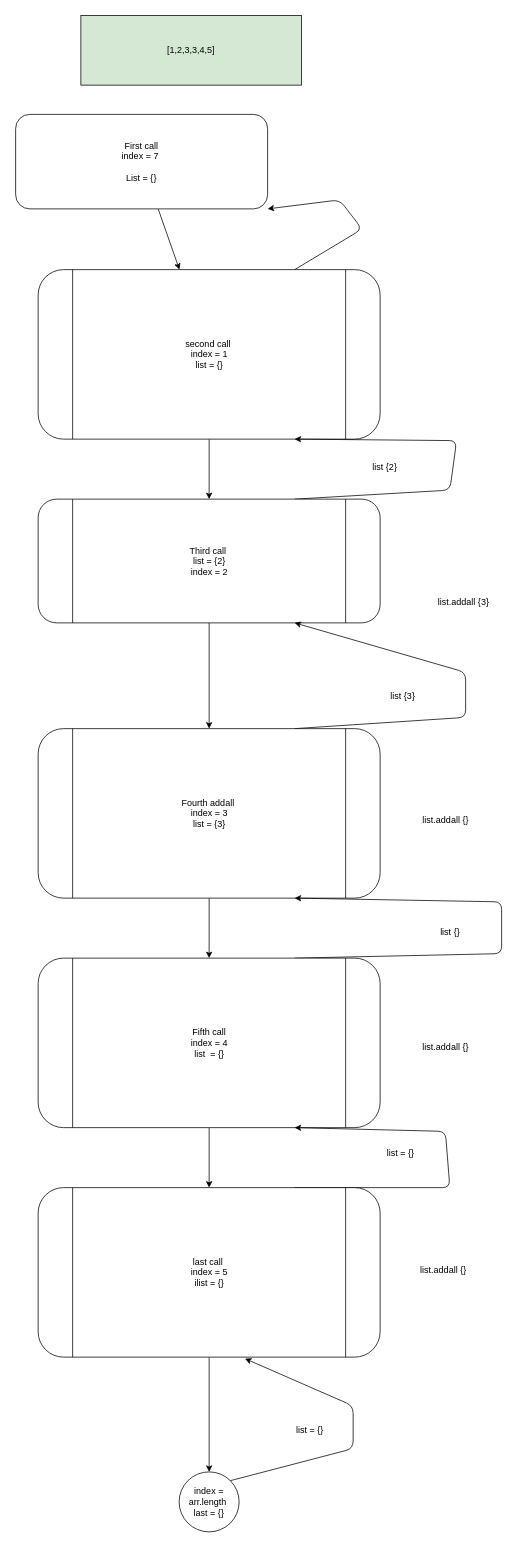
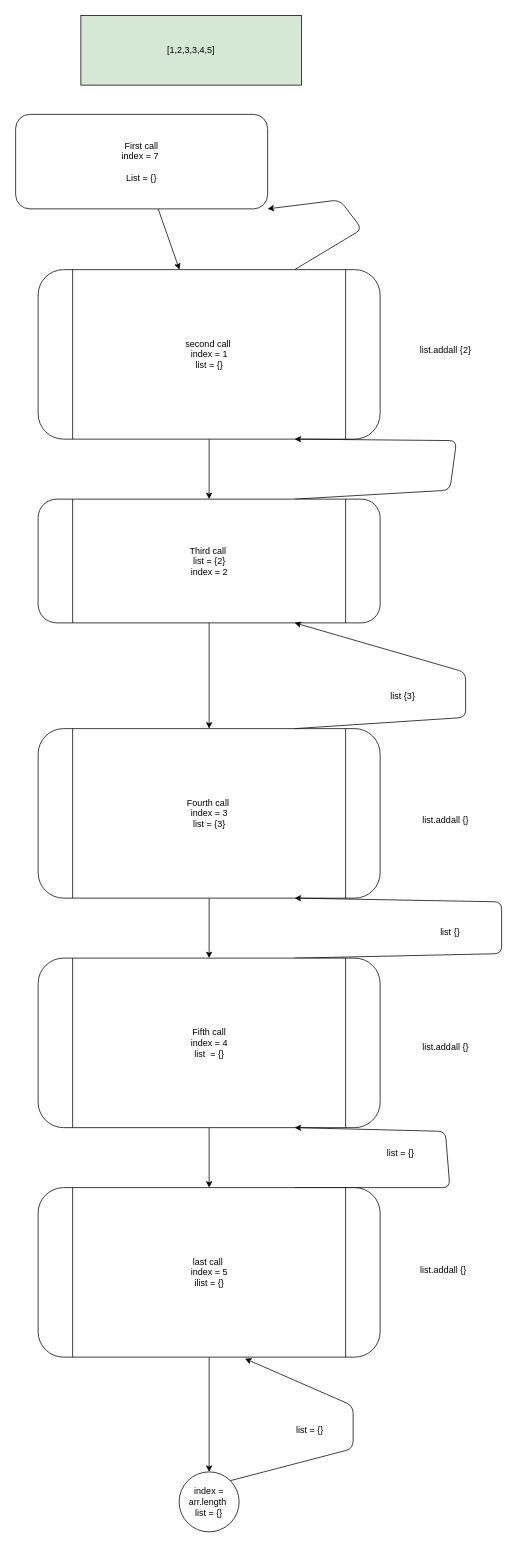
  <mxCell id="0" />
  <mxCell id="1" parent="0" />
  <mxCell id="2" value="" style="edgeStyle=none;html=1;" edge="1" parent="1" source="3" target="7"><mxGeometry relative="1" as="geometry" /></mxCell>
  <mxCell id="3" value="First call&lt;br&gt;index = 7&amp;nbsp;&lt;br&gt;&lt;br&gt;List = {}" style="rounded=1;whiteSpace=wrap;html=1;" vertex="1" parent="1"><mxGeometry x="20" y="152" width="336" height="126" as="geometry" /></mxCell>
  <mxCell id="4" value="[1,2,3,3,4,5]" style="whiteSpace=wrap;html=1;fillColor=#d5e8d4;" vertex="1" parent="1"><mxGeometry x="107" y="20" width="294" height="93" as="geometry" /></mxCell>
  <mxCell id="5" value="" style="edgeStyle=none;html=1;" edge="1" parent="1" source="7" target="10"><mxGeometry relative="1" as="geometry" /></mxCell>
  <mxCell id="6" style="edgeStyle=none;html=1;exitX=0.75;exitY=0;exitDx=0;exitDy=0;entryX=1;entryY=1;entryDx=0;entryDy=0;" edge="1" parent="1" source="7" target="3"><mxGeometry relative="1" as="geometry"><Array as="points"><mxPoint x="482" y="305" /><mxPoint x="452" y="266" /></Array></mxGeometry></mxCell>
  <mxCell id="7" value="second call&amp;nbsp;&lt;br&gt;index = 1&lt;br&gt;list = {}&lt;br&gt;" style="shape=process;whiteSpace=wrap;html=1;backgroundOutline=1;rounded=1;" vertex="1" parent="1"><mxGeometry x="50" y="359" width="456" height="226" as="geometry" /></mxCell>
  <mxCell id="8" value="" style="edgeStyle=none;html=1;" edge="1" parent="1" source="10" target="13"><mxGeometry relative="1" as="geometry" /></mxCell>
  <mxCell id="9" style="edgeStyle=none;html=1;exitX=0.75;exitY=0;exitDx=0;exitDy=0;entryX=0.75;entryY=1;entryDx=0;entryDy=0;" edge="1" parent="1" source="10" target="7"><mxGeometry relative="1" as="geometry"><Array as="points"><mxPoint x="599" y="653" /><mxPoint x="608" y="587" /></Array></mxGeometry></mxCell>
  <mxCell id="10" value="Third call&amp;nbsp;&lt;br&gt;list = {2}&lt;br&gt;index = 2" style="shape=process;whiteSpace=wrap;html=1;backgroundOutline=1;rounded=1;" vertex="1" parent="1"><mxGeometry x="50" y="665" width="456" height="165" as="geometry" /></mxCell>
  <mxCell id="11" value="" style="edgeStyle=none;html=1;" edge="1" parent="1" source="13" target="16"><mxGeometry relative="1" as="geometry" /></mxCell>
  <mxCell id="12" style="edgeStyle=none;html=1;exitX=0.75;exitY=0;exitDx=0;exitDy=0;entryX=0.75;entryY=1;entryDx=0;entryDy=0;" edge="1" parent="1" source="13" target="10"><mxGeometry relative="1" as="geometry"><Array as="points"><mxPoint x="620" y="956" /><mxPoint x="620" y="896" /></Array></mxGeometry></mxCell>
- <mxCell id="13" value="Fourth addall&amp;nbsp;&lt;br&gt;index = 3&lt;br&gt;list = {3}" style="shape=process;whiteSpace=wrap;html=1;backgroundOutline=1;rounded=1;" vertex="1" parent="1"><mxGeometry x="50" y="971" width="456" height="226" as="geometry" /></mxCell>
+ <mxCell id="13" value="Fourth call&amp;nbsp;&lt;br&gt;index = 3&lt;br&gt;list = {3}" style="shape=process;whiteSpace=wrap;html=1;backgroundOutline=1;rounded=1;" vertex="1" parent="1"><mxGeometry x="50" y="971" width="456" height="226" as="geometry" /></mxCell>
  <mxCell id="14" value="" style="edgeStyle=none;html=1;" edge="1" parent="1" source="16" target="19"><mxGeometry relative="1" as="geometry" /></mxCell>
  <mxCell id="15" style="edgeStyle=none;html=1;exitX=0.75;exitY=0;exitDx=0;exitDy=0;entryX=0.75;entryY=1;entryDx=0;entryDy=0;" edge="1" parent="1" source="16" target="13"><mxGeometry relative="1" as="geometry"><Array as="points"><mxPoint x="668" y="1271" /><mxPoint x="668" y="1202" /></Array></mxGeometry></mxCell>
  <mxCell id="16" value="Fifth call&lt;br&gt;index = 4&lt;br&gt;list&amp;nbsp; = {}" style="shape=process;whiteSpace=wrap;html=1;backgroundOutline=1;rounded=1;" vertex="1" parent="1"><mxGeometry x="50" y="1277" width="456" height="226" as="geometry" /></mxCell>
  <mxCell id="17" value="" style="edgeStyle=none;html=1;" edge="1" parent="1" source="19" target="21"><mxGeometry relative="1" as="geometry" /></mxCell>
  <mxCell id="18" style="edgeStyle=none;html=1;exitX=0.75;exitY=0;exitDx=0;exitDy=0;entryX=0.75;entryY=1;entryDx=0;entryDy=0;" edge="1" parent="1" source="19" target="16"><mxGeometry relative="1" as="geometry"><Array as="points"><mxPoint x="599" y="1583" /><mxPoint x="593" y="1508" /></Array></mxGeometry></mxCell>
  <mxCell id="19" value="last call&amp;nbsp;&lt;br&gt;index = 5&lt;br&gt;ilist = {}" style="shape=process;whiteSpace=wrap;html=1;backgroundOutline=1;rounded=1;" vertex="1" parent="1"><mxGeometry x="50" y="1583" width="456" height="226" as="geometry" /></mxCell>
  <mxCell id="20" style="edgeStyle=none;html=1;exitX=1;exitY=0;exitDx=0;exitDy=0;entryX=0.605;entryY=1.009;entryDx=0;entryDy=0;entryPerimeter=0;" edge="1" parent="1" source="21" target="19"><mxGeometry relative="1" as="geometry"><Array as="points"><mxPoint x="470" y="1931" /><mxPoint x="470" y="1874" /></Array></mxGeometry></mxCell>
- <mxCell id="21" value="index = arr.length&amp;nbsp;&lt;br&gt;last = {}" style="ellipse;whiteSpace=wrap;html=1;rounded=1;" vertex="1" parent="1"><mxGeometry x="238" y="1962" width="80" height="80" as="geometry" /></mxCell>
+ <mxCell id="21" value="index = arr.length&amp;nbsp;&lt;br&gt;list = {}" style="ellipse;whiteSpace=wrap;html=1;rounded=1;" vertex="1" parent="1"><mxGeometry x="238" y="1962" width="80" height="80" as="geometry" /></mxCell>
  <mxCell id="22" value="list = {}" style="text;html=1;align=center;verticalAlign=middle;resizable=0;points=[];autosize=1;strokeColor=none;fillColor=none;" vertex="1" parent="1"><mxGeometry x="385" y="1892" width="54" height="27" as="geometry" /></mxCell>
  <mxCell id="23" value="list = {}" style="text;html=1;align=center;verticalAlign=middle;resizable=0;points=[];autosize=1;strokeColor=none;fillColor=none;" vertex="1" parent="1"><mxGeometry x="506" y="1523" width="54" height="27" as="geometry" /></mxCell>
  <mxCell id="24" value="list.addall {}" style="text;html=1;align=center;verticalAlign=middle;resizable=0;points=[];autosize=1;strokeColor=none;fillColor=none;" vertex="1" parent="1"><mxGeometry x="549" y="1679" width="81" height="27" as="geometry" /></mxCell>
  <mxCell id="25" value="list.addall {}" style="text;html=1;align=center;verticalAlign=middle;resizable=0;points=[];autosize=1;strokeColor=none;fillColor=none;" vertex="1" parent="1"><mxGeometry x="552" y="1382" width="81" height="27" as="geometry" /></mxCell>
  <mxCell id="26" value="list {}" style="text;html=1;align=center;verticalAlign=middle;resizable=0;points=[];autosize=1;strokeColor=none;fillColor=none;" vertex="1" parent="1"><mxGeometry x="576" y="1229" width="45" height="27" as="geometry" /></mxCell>
  <mxCell id="27" value="list {3}" style="text;html=1;align=center;verticalAlign=middle;resizable=0;points=[];autosize=1;strokeColor=none;fillColor=none;" vertex="1" parent="1"><mxGeometry x="510" y="914" width="51" height="27" as="geometry" /></mxCell>
  <mxCell id="28" value="list.addall {}" style="text;html=1;align=center;verticalAlign=middle;resizable=0;points=[];autosize=1;strokeColor=none;fillColor=none;" vertex="1" parent="1"><mxGeometry x="552" y="1079" width="81" height="27" as="geometry" /></mxCell>
- <mxCell id="29" value="list.addall {3}" style="text;html=1;align=center;verticalAlign=middle;resizable=0;points=[];autosize=1;strokeColor=none;fillColor=none;" vertex="1" parent="1"><mxGeometry x="573" y="788" width="87" height="27" as="geometry" /></mxCell>
- <mxCell id="30" value="list {2}" style="text;html=1;align=center;verticalAlign=middle;resizable=0;points=[];autosize=1;strokeColor=none;fillColor=none;" vertex="1" parent="1"><mxGeometry x="486" y="608" width="51" height="27" as="geometry" /></mxCell>
+ <mxCell id="31" value="list.addall {2}" style="text;html=1;align=center;verticalAlign=middle;resizable=0;points=[];autosize=1;strokeColor=none;fillColor=none;" vertex="1" parent="1"><mxGeometry x="549" y="452" width="87" height="27" as="geometry" /></mxCell>
